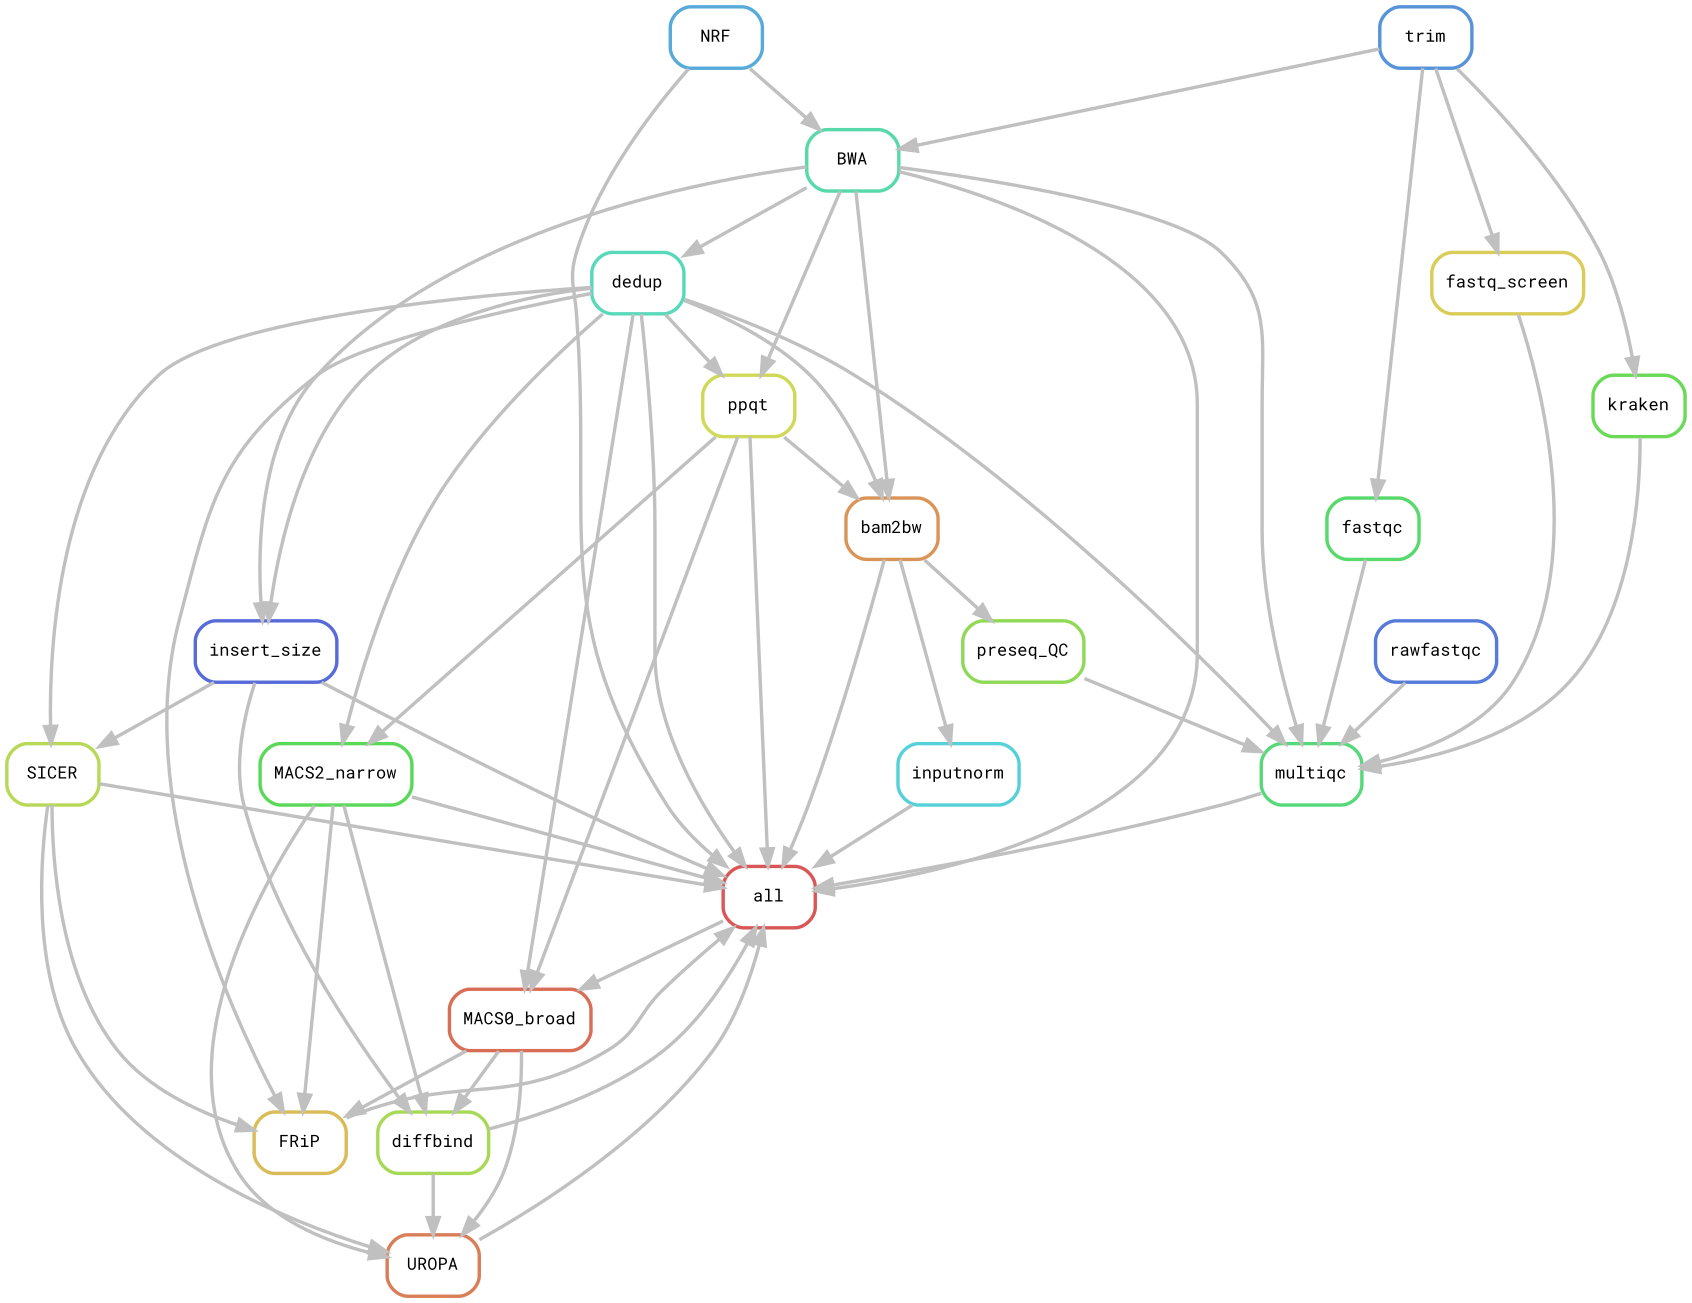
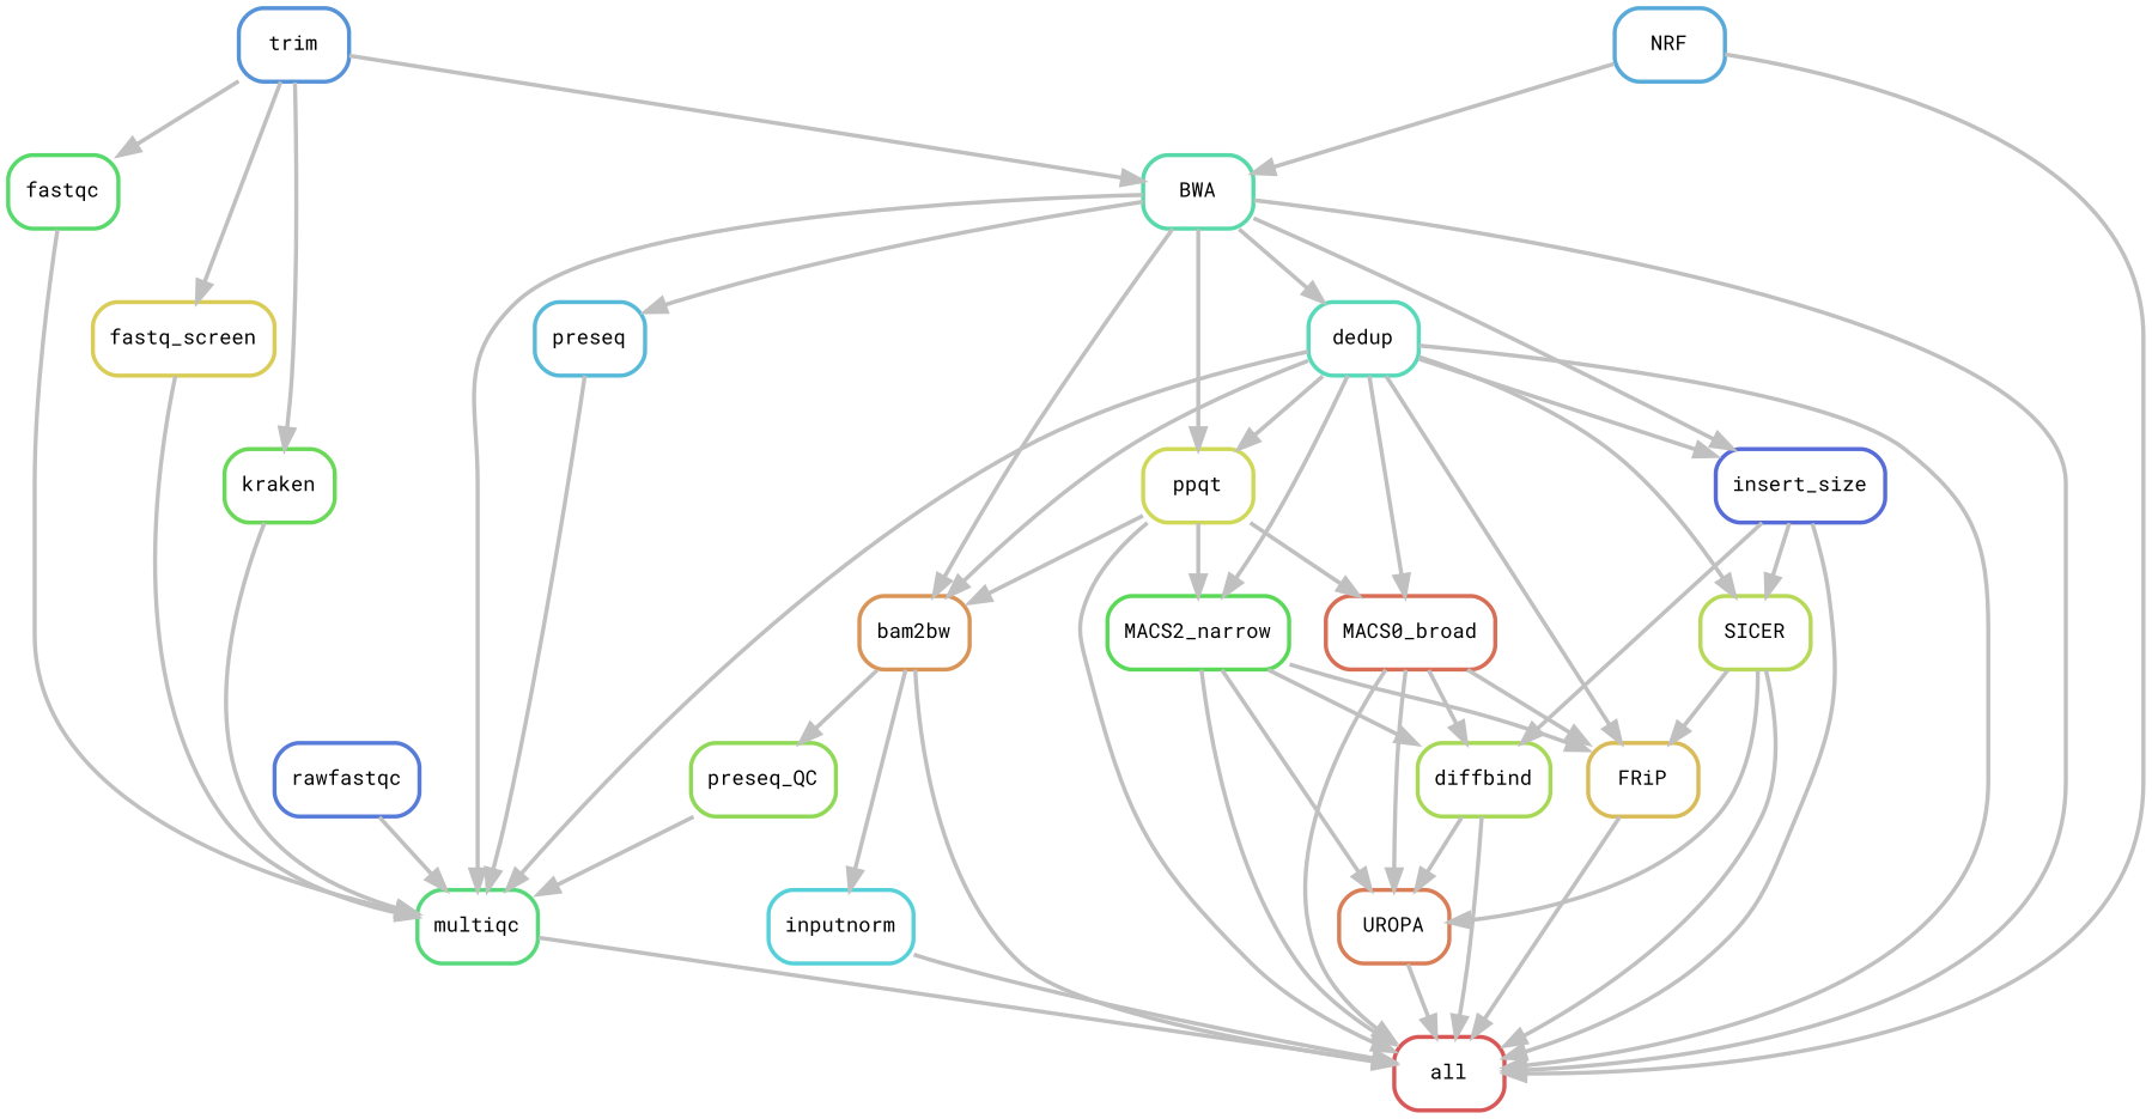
  digraph {
    bgcolor=white
    fontname="Roboto Mono"
    node [fontname="Roboto Mono" fontsize=10 penwidth=2 shape=box style=rounded]
    edge [color=grey fontname="Roboto Mono" penwidth=2]
    n1 [color="0.00 0.6 0.85" label=all]
    n2 [color="0.38 0.6 0.85" label=multiqc]
    n3 [color="0.15 0.6 0.85" label=fastq_screen]
    n4 [color="0.59 0.6 0.85" label=trim]
    n5 [color="0.31 0.6 0.85" label=kraken]
    n6 [color="0.44 0.6 0.85" label=BWA]
    n7 [color="0.36 0.6 0.85" label=fastqc]
+   n8 [color="0.54 0.6 0.85" label=preseq]
    n9 [color="0.46 0.6 0.85" label=dedup]
    n10 [color="0.08 0.6 0.85" label=bam2bw]
    n11 [color="0.18 0.6 0.85" label=ppqt]
    n12 [color="0.64 0.6 0.85" label=insert_size]
    n13 [color="0.33 0.6 0.85" label=MACS2_narrow]
    n14 [color="0.03 0.6 0.85" label=MACS0_broad]
    n15 [color="0.21 0.6 0.85" label=SICER]
    n16 [color="0.13 0.6 0.85" label=FRiP]
    n17 [color="0.26 0.6 0.85" label=preseq_QC]
    n18 [color="0.51 0.6 0.85" label=inputnorm]
    n19 [color="0.23 0.6 0.85" label=diffbind]
    n20 [color="0.56 0.6 0.85" label=NRF]
    n21 [color="0.05 0.6 0.85" label=UROPA]
    n22 [color="0.62 0.6 0.85" label=rawfastqc]
    n2 -> n1
    n3 -> n2
    n4 -> n3
    n4 -> n5
    n4 -> n6
    n4 -> n7
    n5 -> n2
    n6 -> n1
    n6 -> n2
+   n6 -> n8
    n6 -> n9
    n6 -> n10
    n6 -> n11
    n6 -> n12
    n7 -> n2
+   n8 -> n2
    n9 -> n1
    n9 -> n2
    n9 -> n10
    n9 -> n11
    n9 -> n12
    n9 -> n13
    n9 -> n14
    n9 -> n15
    n9 -> n16
    n10 -> n1
    n10 -> n17
    n10 -> n18
    n11 -> n1
    n11 -> n10
    n11 -> n13
    n11 -> n14
    n12 -> n1
    n12 -> n15
    n12 -> n19
    n13 -> n1
    n13 -> n16
    n13 -> n19
    n13 -> n21
-   n1 -> n14
+   n14 -> n1
    n14 -> n16
    n14 -> n19
    n14 -> n21
    n15 -> n1
    n15 -> n16
    n15 -> n21
    n16 -> n1
    n17 -> n2
    n18 -> n1
    n19 -> n1
    n19 -> n21
    n20 -> n1
    n20 -> n6
    n21 -> n1
    n22 -> n2
  }
